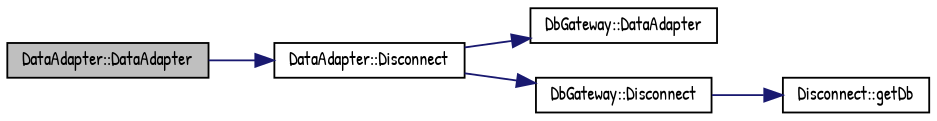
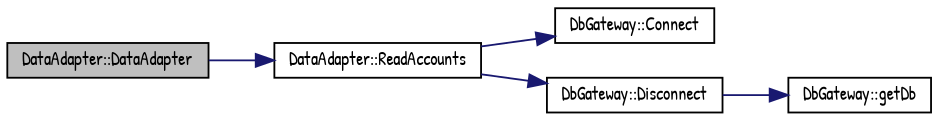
  digraph {
    fontname="Patrick Hand"
    rankdir=LR
    node [color=black fillcolor=white fontname="Patrick Hand" fontsize=10 shape=record style=filled]
    edge [color=midnightblue fontname="Patrick Hand" fontsize=10 labelfontname=Helvetica labelfontsize=10 style=solid]
    n1 [fillcolor=grey75 fontcolor=black height=0.2 label="DataAdapter::DataAdapter" width=0.4]
-   n2 [height=0.2 label="DataAdapter::Disconnect" width=0.4]
-   n3 [height=0.2 label="DbGateway::DataAdapter" width=0.4]
+   n2 [height=0.2 label="DataAdapter::ReadAccounts" width=0.4]
+   n3 [height=0.2 label="DbGateway::Connect" width=0.4]
    n4 [height=0.2 label="DbGateway::Disconnect" width=0.4]
-   n5 [height=0.2 label="Disconnect::getDb" width=0.4]
+   n5 [height=0.2 label="DbGateway::getDb" width=0.4]
    n1 -> n2
    n2 -> n3
    n2 -> n4
    n4 -> n5
  }
